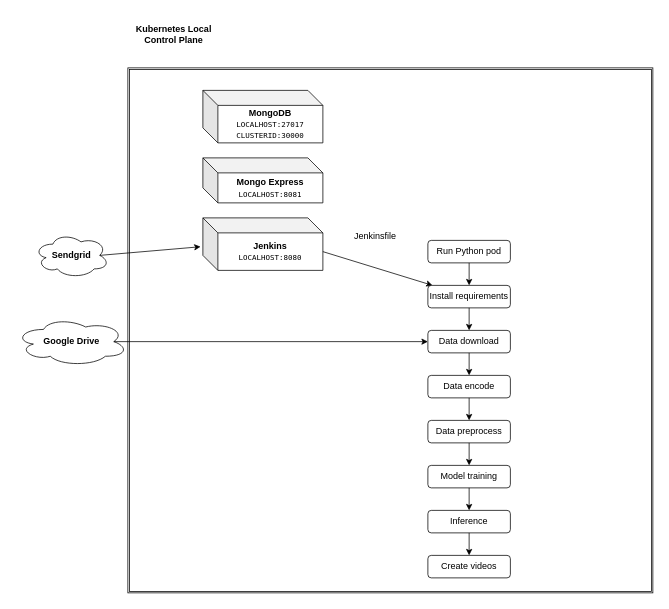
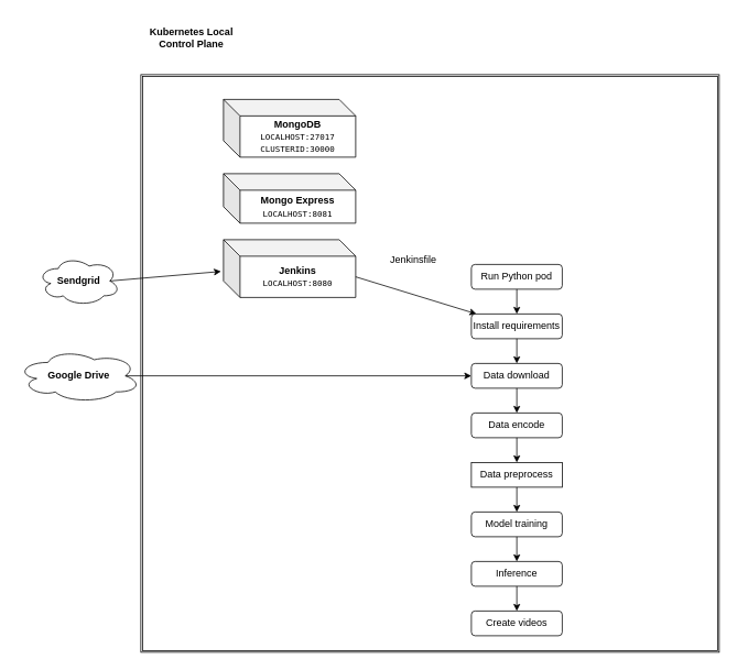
  <mxCell id="0" />
  <mxCell id="1" parent="0" />
  <mxCell id="2" value="" style="shape=ext;double=1;whiteSpace=wrap;html=1;aspect=fixed;" vertex="1" parent="1"><mxGeometry x="170" y="90" width="700" height="700" as="geometry" /></mxCell>
  <mxCell id="3" value="&lt;b&gt;Kubernetes Local Control Plane&lt;/b&gt;" style="text;html=1;align=center;verticalAlign=middle;whiteSpace=wrap;rounded=0;" vertex="1" parent="1"><mxGeometry x="180" y="20" width="102.5" height="50" as="geometry" /></mxCell>
  <mxCell id="4" value="&lt;b&gt;MongoDB&lt;br&gt;&lt;/b&gt;&lt;div&gt;&lt;span style=&quot;background-color: rgb(255, 255, 255); font-family: &amp;quot;Droid Sans Mono&amp;quot;, &amp;quot;monospace&amp;quot;, monospace; white-space: pre;&quot;&gt;&lt;font style=&quot;font-size: 10px;&quot;&gt;LOCALHOST:27017&lt;/font&gt;&lt;/span&gt;&lt;/div&gt;&lt;div&gt;&lt;span style=&quot;background-color: rgb(255, 255, 255); font-family: &amp;quot;Droid Sans Mono&amp;quot;, &amp;quot;monospace&amp;quot;, monospace; white-space: pre;&quot;&gt;&lt;font style=&quot;font-size: 10px;&quot;&gt;CLUSTERID:30000&lt;/font&gt;&lt;/span&gt;&lt;br&gt;&lt;/div&gt;" style="shape=cube;whiteSpace=wrap;html=1;boundedLbl=1;backgroundOutline=1;darkOpacity=0.05;darkOpacity2=0.1;" vertex="1" parent="1"><mxGeometry x="270" y="120" width="160" height="70" as="geometry" /></mxCell>
  <mxCell id="5" value="&lt;b&gt;Mongo Express&lt;/b&gt;&lt;div&gt;&lt;div&gt;&lt;span style=&quot;background-color: rgb(255, 255, 255); font-family: &amp;quot;Droid Sans Mono&amp;quot;, &amp;quot;monospace&amp;quot;, monospace; white-space: pre;&quot;&gt;&lt;font style=&quot;font-size: 10px;&quot;&gt;LOCALHOST:8081&lt;/font&gt;&lt;/span&gt;&lt;/div&gt;&lt;/div&gt;" style="shape=cube;whiteSpace=wrap;html=1;boundedLbl=1;backgroundOutline=1;darkOpacity=0.05;darkOpacity2=0.1;" vertex="1" parent="1"><mxGeometry x="270" y="210" width="160" height="60" as="geometry" /></mxCell>
  <mxCell id="6" value="&lt;b&gt;Jenkins&lt;/b&gt;&lt;div&gt;&lt;span style=&quot;font-family: &amp;quot;Droid Sans Mono&amp;quot;, &amp;quot;monospace&amp;quot;, monospace; white-space: pre; background-color: rgb(255, 255, 255);&quot;&gt;&lt;font style=&quot;font-size: 10px;&quot;&gt;LOCALHOST:8080&lt;/font&gt;&lt;/span&gt;&lt;br&gt;&lt;/div&gt;" style="shape=cube;whiteSpace=wrap;html=1;boundedLbl=1;backgroundOutline=1;darkOpacity=0.05;darkOpacity2=0.1;" vertex="1" parent="1"><mxGeometry x="270" y="290" width="160" height="70" as="geometry" /></mxCell>
  <mxCell id="7" value="&lt;b&gt;Sendgrid&lt;/b&gt;" style="ellipse;shape=cloud;whiteSpace=wrap;html=1;" vertex="1" parent="1"><mxGeometry x="45" y="310" width="100" height="60" as="geometry" /></mxCell>
  <mxCell id="8" value="" style="endArrow=classic;html=1;rounded=0;exitX=0.875;exitY=0.5;exitDx=0;exitDy=0;exitPerimeter=0;entryX=-0.019;entryY=0.55;entryDx=0;entryDy=0;entryPerimeter=0;" edge="1" parent="1" source="7" target="6"><mxGeometry width="50" height="50" relative="1" as="geometry"><mxPoint x="580" y="390" as="sourcePoint" /><mxPoint x="630" y="340" as="targetPoint" /></mxGeometry></mxCell>
  <mxCell id="9" value="Run Python pod" style="rounded=1;whiteSpace=wrap;html=1;" vertex="1" parent="1"><mxGeometry x="570" y="320" width="110" height="30" as="geometry" /></mxCell>
  <mxCell id="10" value="" style="endArrow=classic;html=1;rounded=0;exitX=0;exitY=0;exitDx=160;exitDy=45;exitPerimeter=0;" edge="1" parent="1" source="6" target="12"><mxGeometry width="50" height="50" relative="1" as="geometry"><mxPoint x="580" y="270" as="sourcePoint" /><mxPoint x="630" y="220" as="targetPoint" /></mxGeometry></mxCell>
  <mxCell id="11" value="Jenkinsfile" style="text;html=1;align=center;verticalAlign=middle;whiteSpace=wrap;rounded=0;" vertex="1" parent="1"><mxGeometry x="470" y="300" width="60" height="30" as="geometry" /></mxCell>
  <mxCell id="12" value="Install requirements" style="rounded=1;whiteSpace=wrap;html=1;" vertex="1" parent="1"><mxGeometry x="570" y="380" width="110" height="30" as="geometry" /></mxCell>
  <mxCell id="13" value="Data download" style="rounded=1;whiteSpace=wrap;html=1;" vertex="1" parent="1"><mxGeometry x="570" y="440" width="110" height="30" as="geometry" /></mxCell>
  <mxCell id="14" value="&lt;b&gt;Google Drive&lt;/b&gt;" style="ellipse;shape=cloud;whiteSpace=wrap;html=1;" vertex="1" parent="1"><mxGeometry x="20" y="422.5" width="150" height="65" as="geometry" /></mxCell>
  <mxCell id="15" value="" style="endArrow=classic;html=1;rounded=0;exitX=0.875;exitY=0.5;exitDx=0;exitDy=0;exitPerimeter=0;entryX=0;entryY=0.5;entryDx=0;entryDy=0;" edge="1" parent="1" source="14" target="13"><mxGeometry width="50" height="50" relative="1" as="geometry"><mxPoint x="580" y="390" as="sourcePoint" /><mxPoint x="630" y="340" as="targetPoint" /></mxGeometry></mxCell>
  <mxCell id="16" value="" style="endArrow=classic;html=1;rounded=0;exitX=0.5;exitY=1;exitDx=0;exitDy=0;entryX=0.5;entryY=0;entryDx=0;entryDy=0;" edge="1" parent="1" source="9" target="12"><mxGeometry width="50" height="50" relative="1" as="geometry"><mxPoint x="580" y="390" as="sourcePoint" /><mxPoint x="630" y="340" as="targetPoint" /></mxGeometry></mxCell>
  <mxCell id="17" value="" style="endArrow=classic;html=1;rounded=0;exitX=0.5;exitY=1;exitDx=0;exitDy=0;entryX=0.5;entryY=0;entryDx=0;entryDy=0;" edge="1" parent="1" source="12" target="13"><mxGeometry width="50" height="50" relative="1" as="geometry"><mxPoint x="580" y="390" as="sourcePoint" /><mxPoint x="630" y="340" as="targetPoint" /></mxGeometry></mxCell>
  <mxCell id="18" value="Data encode" style="rounded=1;whiteSpace=wrap;html=1;" vertex="1" parent="1"><mxGeometry x="570" y="500" width="110" height="30" as="geometry" /></mxCell>
  <mxCell id="19" value="" style="endArrow=classic;html=1;rounded=0;exitX=0.5;exitY=1;exitDx=0;exitDy=0;entryX=0.5;entryY=0;entryDx=0;entryDy=0;" edge="1" parent="1" source="13" target="18"><mxGeometry width="50" height="50" relative="1" as="geometry"><mxPoint x="580" y="390" as="sourcePoint" /><mxPoint x="630" y="340" as="targetPoint" /></mxGeometry></mxCell>
- <mxCell id="20" value="Data preprocess" style="rounded=1;whiteSpace=wrap;html=1;" vertex="1" parent="1"><mxGeometry x="570" y="560" width="110" height="30" as="geometry" /></mxCell>
+ <mxCell id="20" value="Data preprocess" style="whiteSpace=wrap;html=1;rounded=0;" vertex="1" parent="1"><mxGeometry x="570" y="560" width="110" height="30" as="geometry" /></mxCell>
  <mxCell id="21" value="Model training" style="rounded=1;whiteSpace=wrap;html=1;" vertex="1" parent="1"><mxGeometry x="570" y="620" width="110" height="30" as="geometry" /></mxCell>
  <mxCell id="22" value="Inference" style="rounded=1;whiteSpace=wrap;html=1;" vertex="1" parent="1"><mxGeometry x="570" y="680" width="110" height="30" as="geometry" /></mxCell>
  <mxCell id="23" value="" style="endArrow=classic;html=1;rounded=0;exitX=0.5;exitY=1;exitDx=0;exitDy=0;entryX=0.5;entryY=0;entryDx=0;entryDy=0;" edge="1" parent="1" source="18" target="20"><mxGeometry width="50" height="50" relative="1" as="geometry"><mxPoint x="580" y="510" as="sourcePoint" /><mxPoint x="630" y="460" as="targetPoint" /></mxGeometry></mxCell>
  <mxCell id="24" value="" style="endArrow=classic;html=1;rounded=0;exitX=0.5;exitY=1;exitDx=0;exitDy=0;entryX=0.5;entryY=0;entryDx=0;entryDy=0;" edge="1" parent="1" source="20" target="21"><mxGeometry width="50" height="50" relative="1" as="geometry"><mxPoint x="580" y="510" as="sourcePoint" /><mxPoint x="630" y="460" as="targetPoint" /></mxGeometry></mxCell>
  <mxCell id="25" value="" style="endArrow=classic;html=1;rounded=0;exitX=0.5;exitY=1;exitDx=0;exitDy=0;entryX=0.5;entryY=0;entryDx=0;entryDy=0;" edge="1" parent="1" source="21" target="22"><mxGeometry width="50" height="50" relative="1" as="geometry"><mxPoint x="580" y="510" as="sourcePoint" /><mxPoint x="630" y="460" as="targetPoint" /></mxGeometry></mxCell>
  <mxCell id="26" value="Create videos" style="rounded=1;whiteSpace=wrap;html=1;" vertex="1" parent="1"><mxGeometry x="570" y="740" width="110" height="30" as="geometry" /></mxCell>
  <mxCell id="27" value="" style="endArrow=classic;html=1;rounded=0;exitX=0.5;exitY=1;exitDx=0;exitDy=0;entryX=0.5;entryY=0;entryDx=0;entryDy=0;" edge="1" parent="1" source="22" target="26"><mxGeometry width="50" height="50" relative="1" as="geometry"><mxPoint x="580" y="510" as="sourcePoint" /><mxPoint x="630" y="460" as="targetPoint" /></mxGeometry></mxCell>
